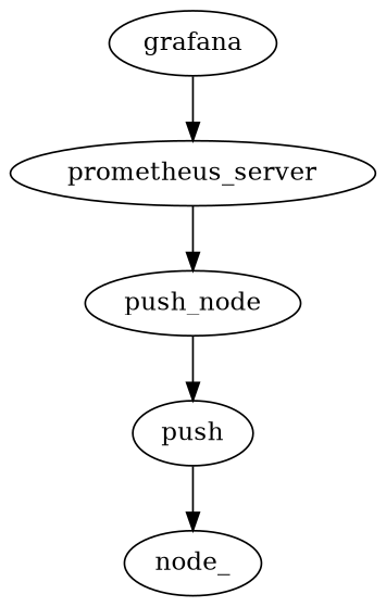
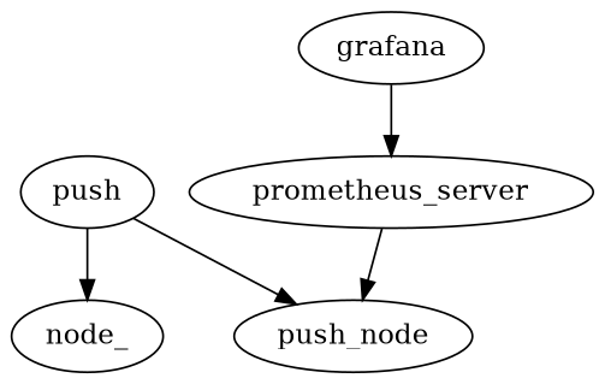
  digraph {
    n1 [label=push]
    node_
    n3 [label=push_node]
    prometheus_server
    grafana
    n1 -> node_
-   n3 -> n1
+   n1 -> n3
    prometheus_server -> n3
    grafana -> prometheus_server
  }
